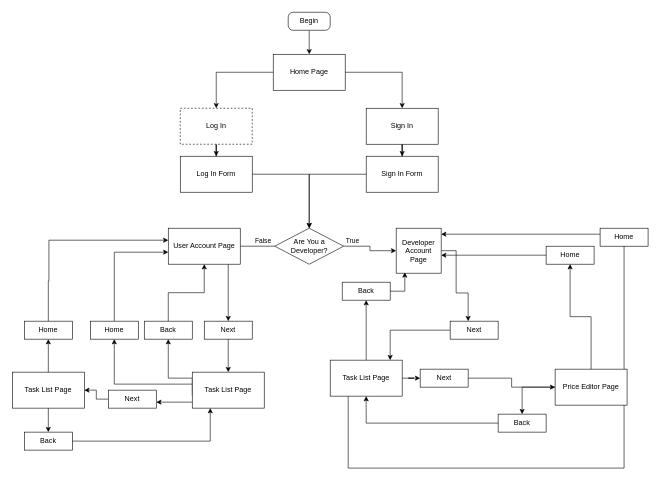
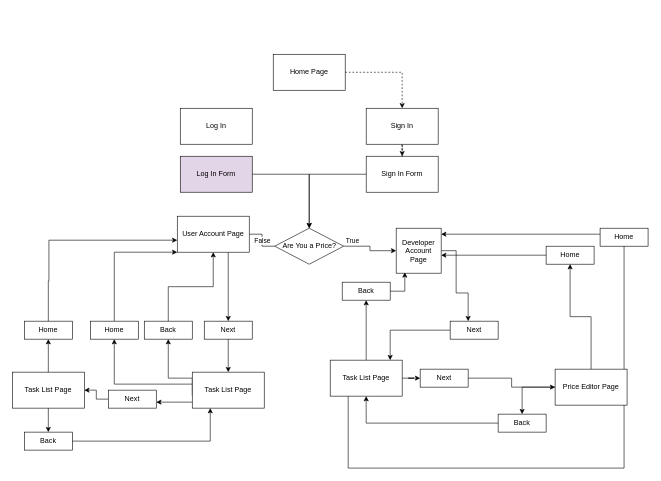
  <mxCell id="0" />
  <mxCell id="1" parent="0" />
- <mxCell id="2" style="edgeStyle=orthogonalEdgeStyle;rounded=0;orthogonalLoop=1;jettySize=auto;html=1;" parent="1" source="3" target="9" edge="1"><mxGeometry relative="1" as="geometry" /></mxCell>
- <mxCell id="3" value="Begin" style="rounded=1;whiteSpace=wrap;html=1;direction=west;arcSize=27;" parent="1" vertex="1"><mxGeometry x="480" y="20" width="70" height="30" as="geometry" /></mxCell>
  <mxCell id="4" style="edgeStyle=orthogonalEdgeStyle;rounded=0;orthogonalLoop=1;jettySize=auto;html=1;exitX=0.5;exitY=1;exitDx=0;exitDy=0;" parent="1" edge="1"><mxGeometry relative="1" as="geometry"><mxPoint x="515" y="260" as="sourcePoint" /><mxPoint x="515" y="260" as="targetPoint" /></mxGeometry></mxCell>
  <mxCell id="5" value="" style="edgeStyle=orthogonalEdgeStyle;rounded=0;orthogonalLoop=1;jettySize=auto;html=1;" parent="1" source="6" target="20" edge="1"><mxGeometry relative="1" as="geometry" /></mxCell>
  <mxCell id="6" value="Sign In Form" style="whiteSpace=wrap;html=1;" parent="1" vertex="1"><mxGeometry x="610" y="260" width="120" height="60" as="geometry" /></mxCell>
- <mxCell id="7" style="edgeStyle=orthogonalEdgeStyle;rounded=0;orthogonalLoop=1;jettySize=auto;html=1;entryX=0.5;entryY=0;entryDx=0;entryDy=0;" parent="1" source="9" target="13" edge="1"><mxGeometry relative="1" as="geometry" /></mxCell>
- <mxCell id="8" style="edgeStyle=orthogonalEdgeStyle;rounded=0;orthogonalLoop=1;jettySize=auto;html=1;entryX=0.5;entryY=0;entryDx=0;entryDy=0;" parent="1" source="9" target="11" edge="1"><mxGeometry relative="1" as="geometry" /></mxCell>
+ <mxCell id="8" style="edgeStyle=orthogonalEdgeStyle;rounded=0;orthogonalLoop=1;jettySize=auto;html=1;entryX=0.5;entryY=0;entryDx=0;entryDy=0;dashed=1;" parent="1" source="9" target="11" edge="1"><mxGeometry relative="1" as="geometry" /></mxCell>
  <mxCell id="9" value="Home Page" style="rounded=0;whiteSpace=wrap;html=1;" parent="1" vertex="1"><mxGeometry x="455" y="90" width="120" height="60" as="geometry" /></mxCell>
- <mxCell id="10" style="edgeStyle=orthogonalEdgeStyle;rounded=0;orthogonalLoop=1;jettySize=auto;html=1;entryX=0.5;entryY=0;entryDx=0;entryDy=0;" parent="1" source="11" target="6" edge="1"><mxGeometry relative="1" as="geometry" /></mxCell>
+ <mxCell id="10" style="edgeStyle=orthogonalEdgeStyle;rounded=0;orthogonalLoop=1;jettySize=auto;html=1;entryX=0.5;entryY=0;entryDx=0;entryDy=0;dashed=1;" parent="1" source="11" target="6" edge="1"><mxGeometry relative="1" as="geometry" /></mxCell>
  <mxCell id="11" value="Sign In" style="rounded=0;whiteSpace=wrap;html=1;" parent="1" vertex="1"><mxGeometry x="610" y="180" width="120" height="60" as="geometry" /></mxCell>
- <mxCell id="12" value="" style="edgeStyle=orthogonalEdgeStyle;rounded=0;orthogonalLoop=1;jettySize=auto;html=1;" parent="1" source="13" target="15" edge="1"><mxGeometry relative="1" as="geometry" /></mxCell>
- <mxCell id="13" value="Log In" style="rounded=0;whiteSpace=wrap;html=1;dashed=1;" parent="1" vertex="1"><mxGeometry x="300" y="180" width="120" height="60" as="geometry" /></mxCell>
+ <mxCell id="13" value="Log In" style="rounded=0;whiteSpace=wrap;html=1;" parent="1" vertex="1"><mxGeometry x="300" y="180" width="120" height="60" as="geometry" /></mxCell>
  <mxCell id="14" style="edgeStyle=orthogonalEdgeStyle;rounded=0;orthogonalLoop=1;jettySize=auto;html=1;entryX=0.5;entryY=0;entryDx=0;entryDy=0;" parent="1" source="15" target="20" edge="1"><mxGeometry relative="1" as="geometry" /></mxCell>
- <mxCell id="15" value="Log In Form" style="whiteSpace=wrap;html=1;rounded=0;" parent="1" vertex="1"><mxGeometry x="300" y="260" width="120" height="60" as="geometry" /></mxCell>
+ <mxCell id="15" value="Log In Form" style="whiteSpace=wrap;html=1;rounded=0;fillColor=#e1d5e7;" parent="1" vertex="1"><mxGeometry x="300" y="260" width="120" height="60" as="geometry" /></mxCell>
  <mxCell id="16" value="" style="edgeStyle=orthogonalEdgeStyle;rounded=0;orthogonalLoop=1;jettySize=auto;html=1;" parent="1" source="20" target="22" edge="1"><mxGeometry relative="1" as="geometry"><mxPoint x="682.5" y="410" as="sourcePoint" /></mxGeometry></mxCell>
  <mxCell id="17" value="True&lt;br&gt;" style="edgeLabel;html=1;align=center;verticalAlign=middle;resizable=0;points=[];" parent="16" vertex="1" connectable="0"><mxGeometry x="-0.703" y="-5" relative="1" as="geometry"><mxPoint y="-15" as="offset" /></mxGeometry></mxCell>
  <mxCell id="18" value="" style="edgeStyle=orthogonalEdgeStyle;rounded=0;orthogonalLoop=1;jettySize=auto;html=1;endArrow=none;" parent="1" source="20" target="24" edge="1"><mxGeometry relative="1" as="geometry" /></mxCell>
  <mxCell id="19" value="False" style="edgeLabel;html=1;align=center;verticalAlign=middle;resizable=0;points=[];" parent="18" vertex="1" connectable="0"><mxGeometry x="-0.65" y="1" relative="1" as="geometry"><mxPoint x="-10" y="-11" as="offset" /></mxGeometry></mxCell>
- <mxCell id="20" value="Are You a Developer?" style="rhombus;whiteSpace=wrap;html=1;" parent="1" vertex="1"><mxGeometry x="457.5" y="380" width="115" height="60" as="geometry" /></mxCell>
+ <mxCell id="20" value="Are You a Price?" style="rhombus;whiteSpace=wrap;html=1;" parent="1" vertex="1"><mxGeometry x="457.5" y="380" width="115" height="60" as="geometry" /></mxCell>
  <mxCell id="21" value="" style="edgeStyle=orthogonalEdgeStyle;rounded=0;orthogonalLoop=1;jettySize=auto;html=1;" parent="1" source="22" target="26" edge="1"><mxGeometry relative="1" as="geometry"><Array as="points"><mxPoint x="760" y="488" /><mxPoint x="780" y="488" /></Array></mxGeometry></mxCell>
  <mxCell id="22" value="Developer Account Page" style="whiteSpace=wrap;html=1;" parent="1" vertex="1"><mxGeometry x="660" y="380" width="75" height="75" as="geometry" /></mxCell>
  <mxCell id="23" style="edgeStyle=orthogonalEdgeStyle;rounded=0;orthogonalLoop=1;jettySize=auto;html=1;" edge="1" parent="1" source="24" target="45"><mxGeometry relative="1" as="geometry"><Array as="points"><mxPoint x="380" y="520" /><mxPoint x="380" y="520" /></Array></mxGeometry></mxCell>
- <mxCell id="24" value="User Account Page" style="whiteSpace=wrap;html=1;" parent="1" vertex="1"><mxGeometry x="280" y="380" width="120" height="60" as="geometry" /></mxCell>
+ <mxCell id="24" value="User Account Page" style="whiteSpace=wrap;html=1;" parent="1" vertex="1"><mxGeometry x="295" y="360" width="120" height="60" as="geometry" /></mxCell>
  <mxCell id="25" style="edgeStyle=orthogonalEdgeStyle;rounded=0;orthogonalLoop=1;jettySize=auto;html=1;" parent="1" source="26" target="30" edge="1"><mxGeometry relative="1" as="geometry"><Array as="points"><mxPoint x="650" y="550" /></Array></mxGeometry></mxCell>
  <mxCell id="26" value="Next&lt;br&gt;" style="whiteSpace=wrap;html=1;" parent="1" vertex="1"><mxGeometry x="750" y="535" width="80" height="30" as="geometry" /></mxCell>
  <mxCell id="27" style="edgeStyle=orthogonalEdgeStyle;rounded=0;orthogonalLoop=1;jettySize=auto;html=1;" parent="1" source="30" target="35" edge="1"><mxGeometry relative="1" as="geometry" /></mxCell>
  <mxCell id="28" style="edgeStyle=orthogonalEdgeStyle;rounded=0;orthogonalLoop=1;jettySize=auto;html=1;" parent="1" source="30" target="38" edge="1"><mxGeometry relative="1" as="geometry"><Array as="points"><mxPoint x="610" y="650" /><mxPoint x="610" y="650" /></Array></mxGeometry></mxCell>
  <mxCell id="29" style="edgeStyle=orthogonalEdgeStyle;rounded=0;orthogonalLoop=1;jettySize=auto;html=1;entryX=0.5;entryY=0;entryDx=0;entryDy=0;" edge="1" parent="1" source="30" target="41"><mxGeometry relative="1" as="geometry"><Array as="points"><mxPoint x="580" y="780" /><mxPoint x="1040" y="780" /></Array></mxGeometry></mxCell>
  <mxCell id="30" value="Task List Page" style="rounded=0;whiteSpace=wrap;html=1;" parent="1" vertex="1"><mxGeometry x="550" y="600" width="120" height="60" as="geometry" /></mxCell>
  <mxCell id="31" style="edgeStyle=orthogonalEdgeStyle;rounded=0;orthogonalLoop=1;jettySize=auto;html=1;" parent="1" source="33" target="37" edge="1"><mxGeometry relative="1" as="geometry" /></mxCell>
  <mxCell id="32" style="edgeStyle=orthogonalEdgeStyle;rounded=0;orthogonalLoop=1;jettySize=auto;html=1;" edge="1" parent="1" source="33" target="43"><mxGeometry relative="1" as="geometry" /></mxCell>
  <mxCell id="33" value="Price Editor Page" style="rounded=0;whiteSpace=wrap;html=1;" parent="1" vertex="1"><mxGeometry x="925" y="615" width="120" height="60" as="geometry" /></mxCell>
  <mxCell id="34" style="edgeStyle=orthogonalEdgeStyle;rounded=0;orthogonalLoop=1;jettySize=auto;html=1;" parent="1" source="35" target="33" edge="1"><mxGeometry relative="1" as="geometry" /></mxCell>
  <mxCell id="35" value="Next&lt;br&gt;" style="whiteSpace=wrap;html=1;" parent="1" vertex="1"><mxGeometry x="700" y="615" width="80" height="30" as="geometry" /></mxCell>
  <mxCell id="36" style="edgeStyle=orthogonalEdgeStyle;rounded=0;orthogonalLoop=1;jettySize=auto;html=1;" parent="1" source="37" target="30" edge="1"><mxGeometry relative="1" as="geometry" /></mxCell>
  <mxCell id="37" value="Back" style="whiteSpace=wrap;html=1;" parent="1" vertex="1"><mxGeometry x="830" y="690" width="80" height="30" as="geometry" /></mxCell>
  <mxCell id="38" value="Back" style="whiteSpace=wrap;html=1;" parent="1" vertex="1"><mxGeometry x="570" y="470" width="80" height="30" as="geometry" /></mxCell>
  <mxCell id="39" style="edgeStyle=orthogonalEdgeStyle;rounded=0;orthogonalLoop=1;jettySize=auto;html=1;entryX=0.192;entryY=0.983;entryDx=0;entryDy=0;entryPerimeter=0;" parent="1" source="38" target="22" edge="1"><mxGeometry relative="1" as="geometry" /></mxCell>
  <mxCell id="40" style="edgeStyle=orthogonalEdgeStyle;rounded=0;orthogonalLoop=1;jettySize=auto;html=1;" edge="1" parent="1" source="41" target="22"><mxGeometry relative="1" as="geometry"><Array as="points"><mxPoint x="860" y="390" /><mxPoint x="860" y="390" /></Array></mxGeometry></mxCell>
  <mxCell id="41" value="Home" style="whiteSpace=wrap;html=1;" vertex="1" parent="1"><mxGeometry x="1000" y="380" width="80" height="30" as="geometry" /></mxCell>
  <mxCell id="42" style="edgeStyle=orthogonalEdgeStyle;rounded=0;orthogonalLoop=1;jettySize=auto;html=1;" edge="1" parent="1" source="43" target="22"><mxGeometry relative="1" as="geometry"><Array as="points"><mxPoint x="810" y="425" /><mxPoint x="810" y="425" /></Array></mxGeometry></mxCell>
  <mxCell id="43" value="Home" style="whiteSpace=wrap;html=1;" vertex="1" parent="1"><mxGeometry x="910" y="410" width="80" height="30" as="geometry" /></mxCell>
  <mxCell id="44" style="edgeStyle=orthogonalEdgeStyle;rounded=0;orthogonalLoop=1;jettySize=auto;html=1;" edge="1" parent="1" source="45" target="49"><mxGeometry relative="1" as="geometry" /></mxCell>
  <mxCell id="45" value="Next&lt;br&gt;" style="whiteSpace=wrap;html=1;" vertex="1" parent="1"><mxGeometry x="340" y="535" width="80" height="30" as="geometry" /></mxCell>
  <mxCell id="46" style="edgeStyle=orthogonalEdgeStyle;rounded=0;orthogonalLoop=1;jettySize=auto;html=1;entryX=0.5;entryY=1;entryDx=0;entryDy=0;" edge="1" parent="1" target="51"><mxGeometry relative="1" as="geometry"><mxPoint x="320" y="659" as="sourcePoint" /><mxPoint x="220" y="604" as="targetPoint" /><Array as="points"><mxPoint x="320" y="630" /><mxPoint x="280" y="630" /></Array></mxGeometry></mxCell>
  <mxCell id="47" style="edgeStyle=orthogonalEdgeStyle;rounded=0;orthogonalLoop=1;jettySize=auto;html=1;" edge="1" parent="1" source="49" target="56"><mxGeometry relative="1" as="geometry"><mxPoint x="260" y="650" as="targetPoint" /><Array as="points"><mxPoint x="280" y="670" /><mxPoint x="280" y="670" /></Array></mxGeometry></mxCell>
  <mxCell id="48" style="edgeStyle=orthogonalEdgeStyle;rounded=0;orthogonalLoop=1;jettySize=auto;html=1;" edge="1" parent="1" source="49" target="60"><mxGeometry relative="1" as="geometry"><Array as="points"><mxPoint x="190" y="640" /></Array></mxGeometry></mxCell>
  <mxCell id="49" value="Task List Page" style="rounded=0;whiteSpace=wrap;html=1;" vertex="1" parent="1"><mxGeometry x="320" y="620" width="120" height="60" as="geometry" /></mxCell>
  <mxCell id="50" style="edgeStyle=orthogonalEdgeStyle;rounded=0;orthogonalLoop=1;jettySize=auto;html=1;" edge="1" parent="1" source="51" target="24"><mxGeometry relative="1" as="geometry" /></mxCell>
  <mxCell id="51" value="Back" style="whiteSpace=wrap;html=1;" vertex="1" parent="1"><mxGeometry x="240" y="535" width="80" height="30" as="geometry" /></mxCell>
  <mxCell id="52" style="edgeStyle=orthogonalEdgeStyle;rounded=0;orthogonalLoop=1;jettySize=auto;html=1;" edge="1" parent="1" source="54" target="58"><mxGeometry relative="1" as="geometry" /></mxCell>
  <mxCell id="53" style="edgeStyle=orthogonalEdgeStyle;rounded=0;orthogonalLoop=1;jettySize=auto;html=1;" edge="1" parent="1" source="54" target="62"><mxGeometry relative="1" as="geometry" /></mxCell>
  <mxCell id="54" value="Task List Page" style="rounded=0;whiteSpace=wrap;html=1;" vertex="1" parent="1"><mxGeometry x="20" y="620" width="120" height="60" as="geometry" /></mxCell>
  <mxCell id="55" style="edgeStyle=orthogonalEdgeStyle;rounded=0;orthogonalLoop=1;jettySize=auto;html=1;" edge="1" parent="1" source="56" target="54"><mxGeometry relative="1" as="geometry" /></mxCell>
  <mxCell id="56" value="Next&lt;br&gt;" style="whiteSpace=wrap;html=1;" vertex="1" parent="1"><mxGeometry x="180" y="650" width="80" height="30" as="geometry" /></mxCell>
  <mxCell id="57" style="edgeStyle=orthogonalEdgeStyle;rounded=0;orthogonalLoop=1;jettySize=auto;html=1;" edge="1" parent="1" source="58" target="49"><mxGeometry relative="1" as="geometry"><Array as="points"><mxPoint x="350" y="735" /></Array></mxGeometry></mxCell>
  <mxCell id="58" value="Back" style="whiteSpace=wrap;html=1;" vertex="1" parent="1"><mxGeometry x="40" y="720" width="80" height="30" as="geometry" /></mxCell>
  <mxCell id="59" style="edgeStyle=orthogonalEdgeStyle;rounded=0;orthogonalLoop=1;jettySize=auto;html=1;" edge="1" parent="1" source="60" target="24"><mxGeometry relative="1" as="geometry"><mxPoint x="220" y="400" as="targetPoint" /><Array as="points"><mxPoint x="190" y="420" /></Array></mxGeometry></mxCell>
  <mxCell id="60" value="Home" style="whiteSpace=wrap;html=1;" vertex="1" parent="1"><mxGeometry x="150" y="535" width="80" height="30" as="geometry" /></mxCell>
  <mxCell id="61" style="edgeStyle=orthogonalEdgeStyle;rounded=0;orthogonalLoop=1;jettySize=auto;html=1;" edge="1" parent="1" source="62" target="24"><mxGeometry relative="1" as="geometry"><mxPoint x="80" y="400" as="targetPoint" /><Array as="points"><mxPoint x="80" y="468" /><mxPoint x="81" y="468" /><mxPoint x="81" y="400" /></Array></mxGeometry></mxCell>
  <mxCell id="62" value="Home" style="whiteSpace=wrap;html=1;" vertex="1" parent="1"><mxGeometry x="40" y="535" width="80" height="30" as="geometry" /></mxCell>
